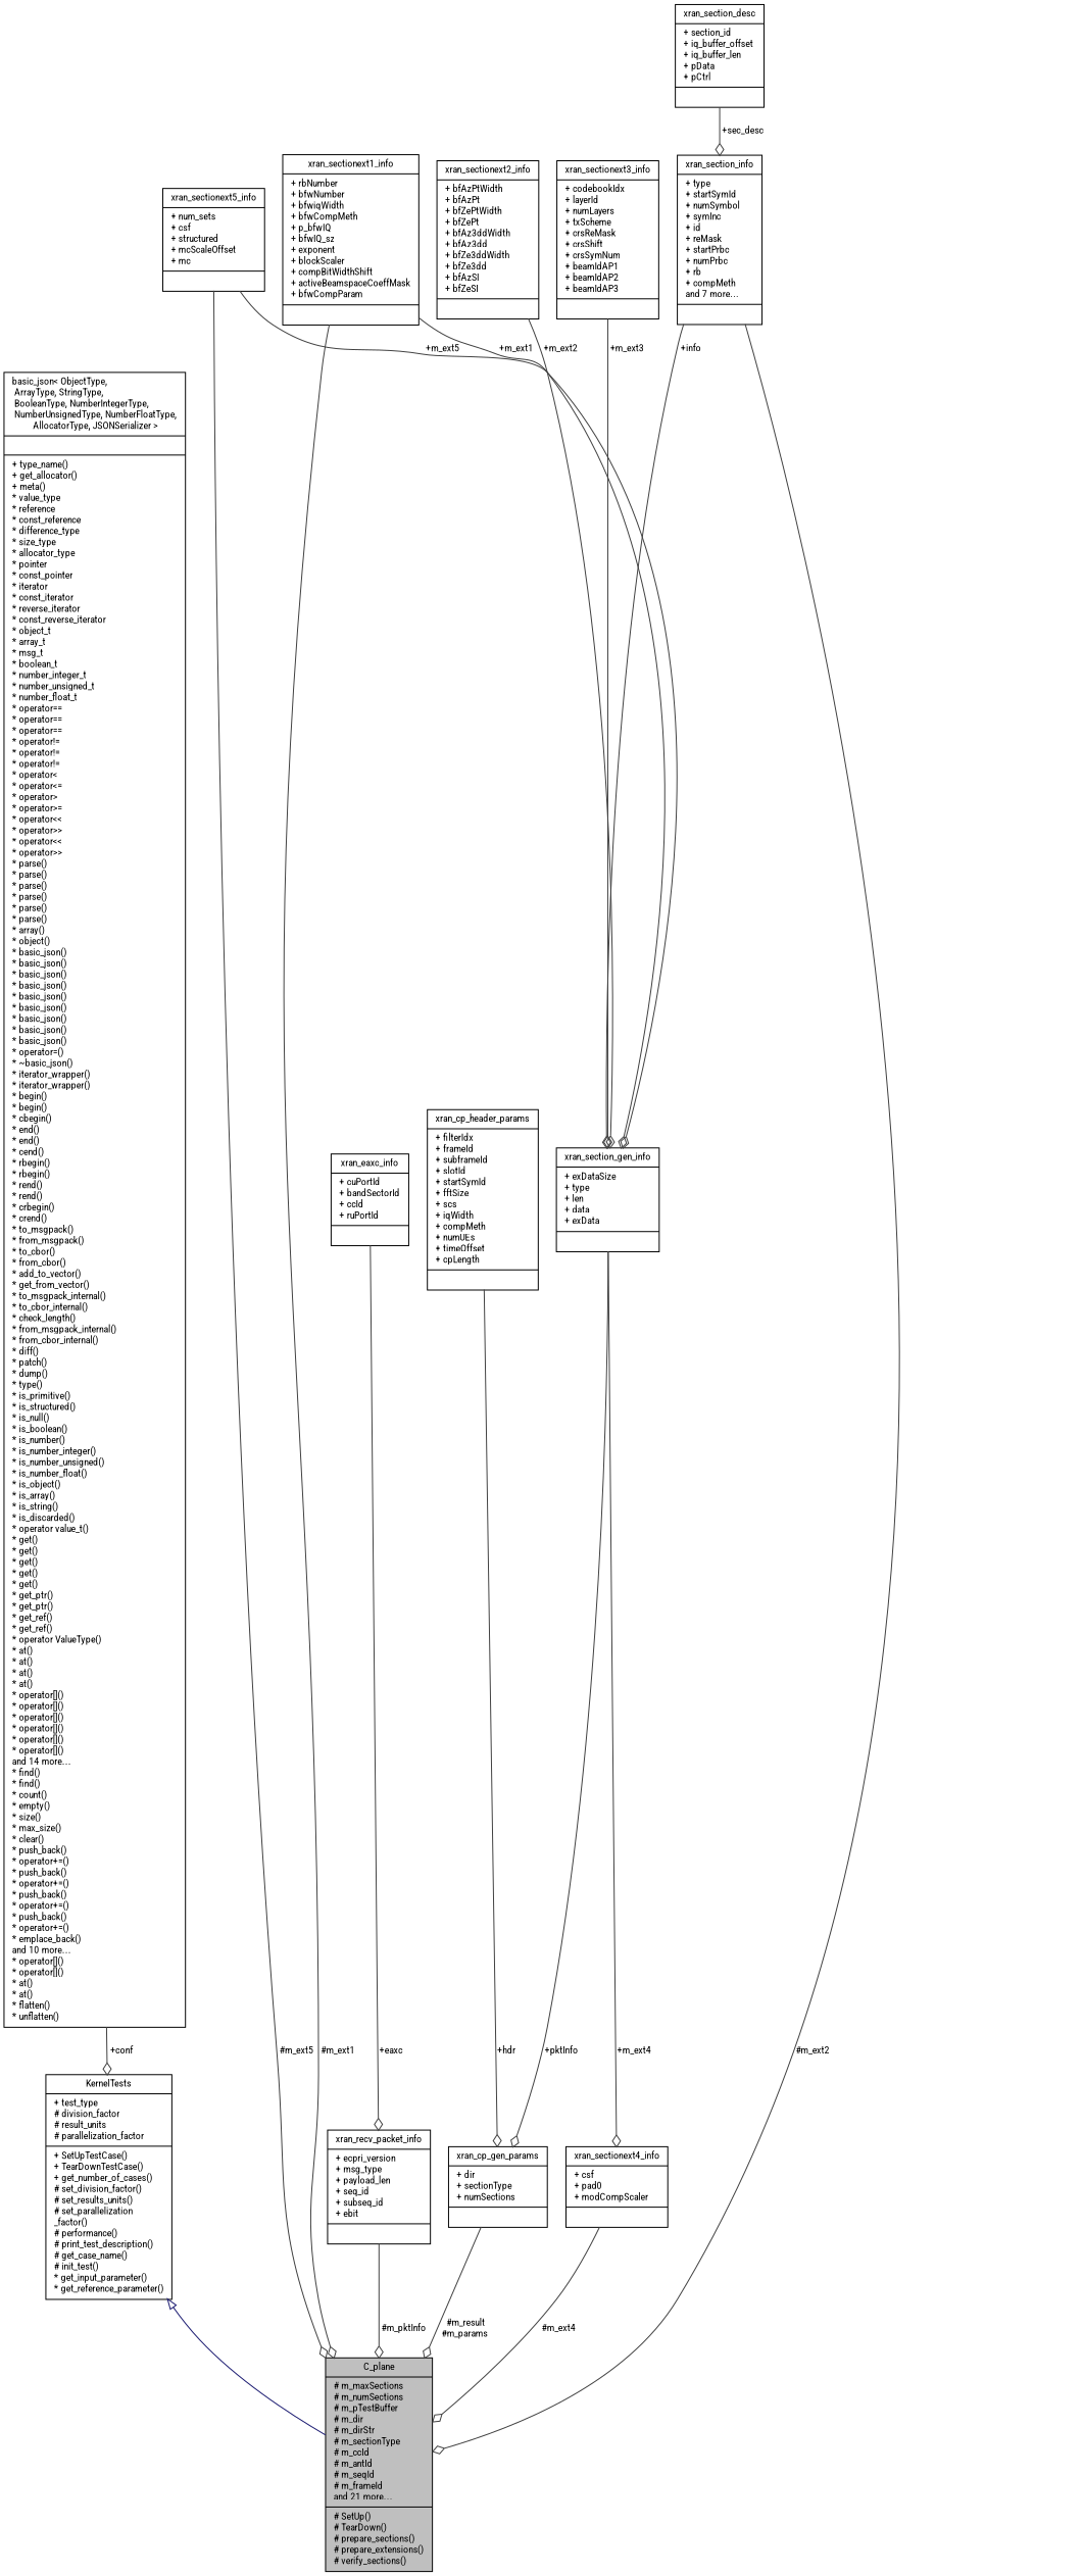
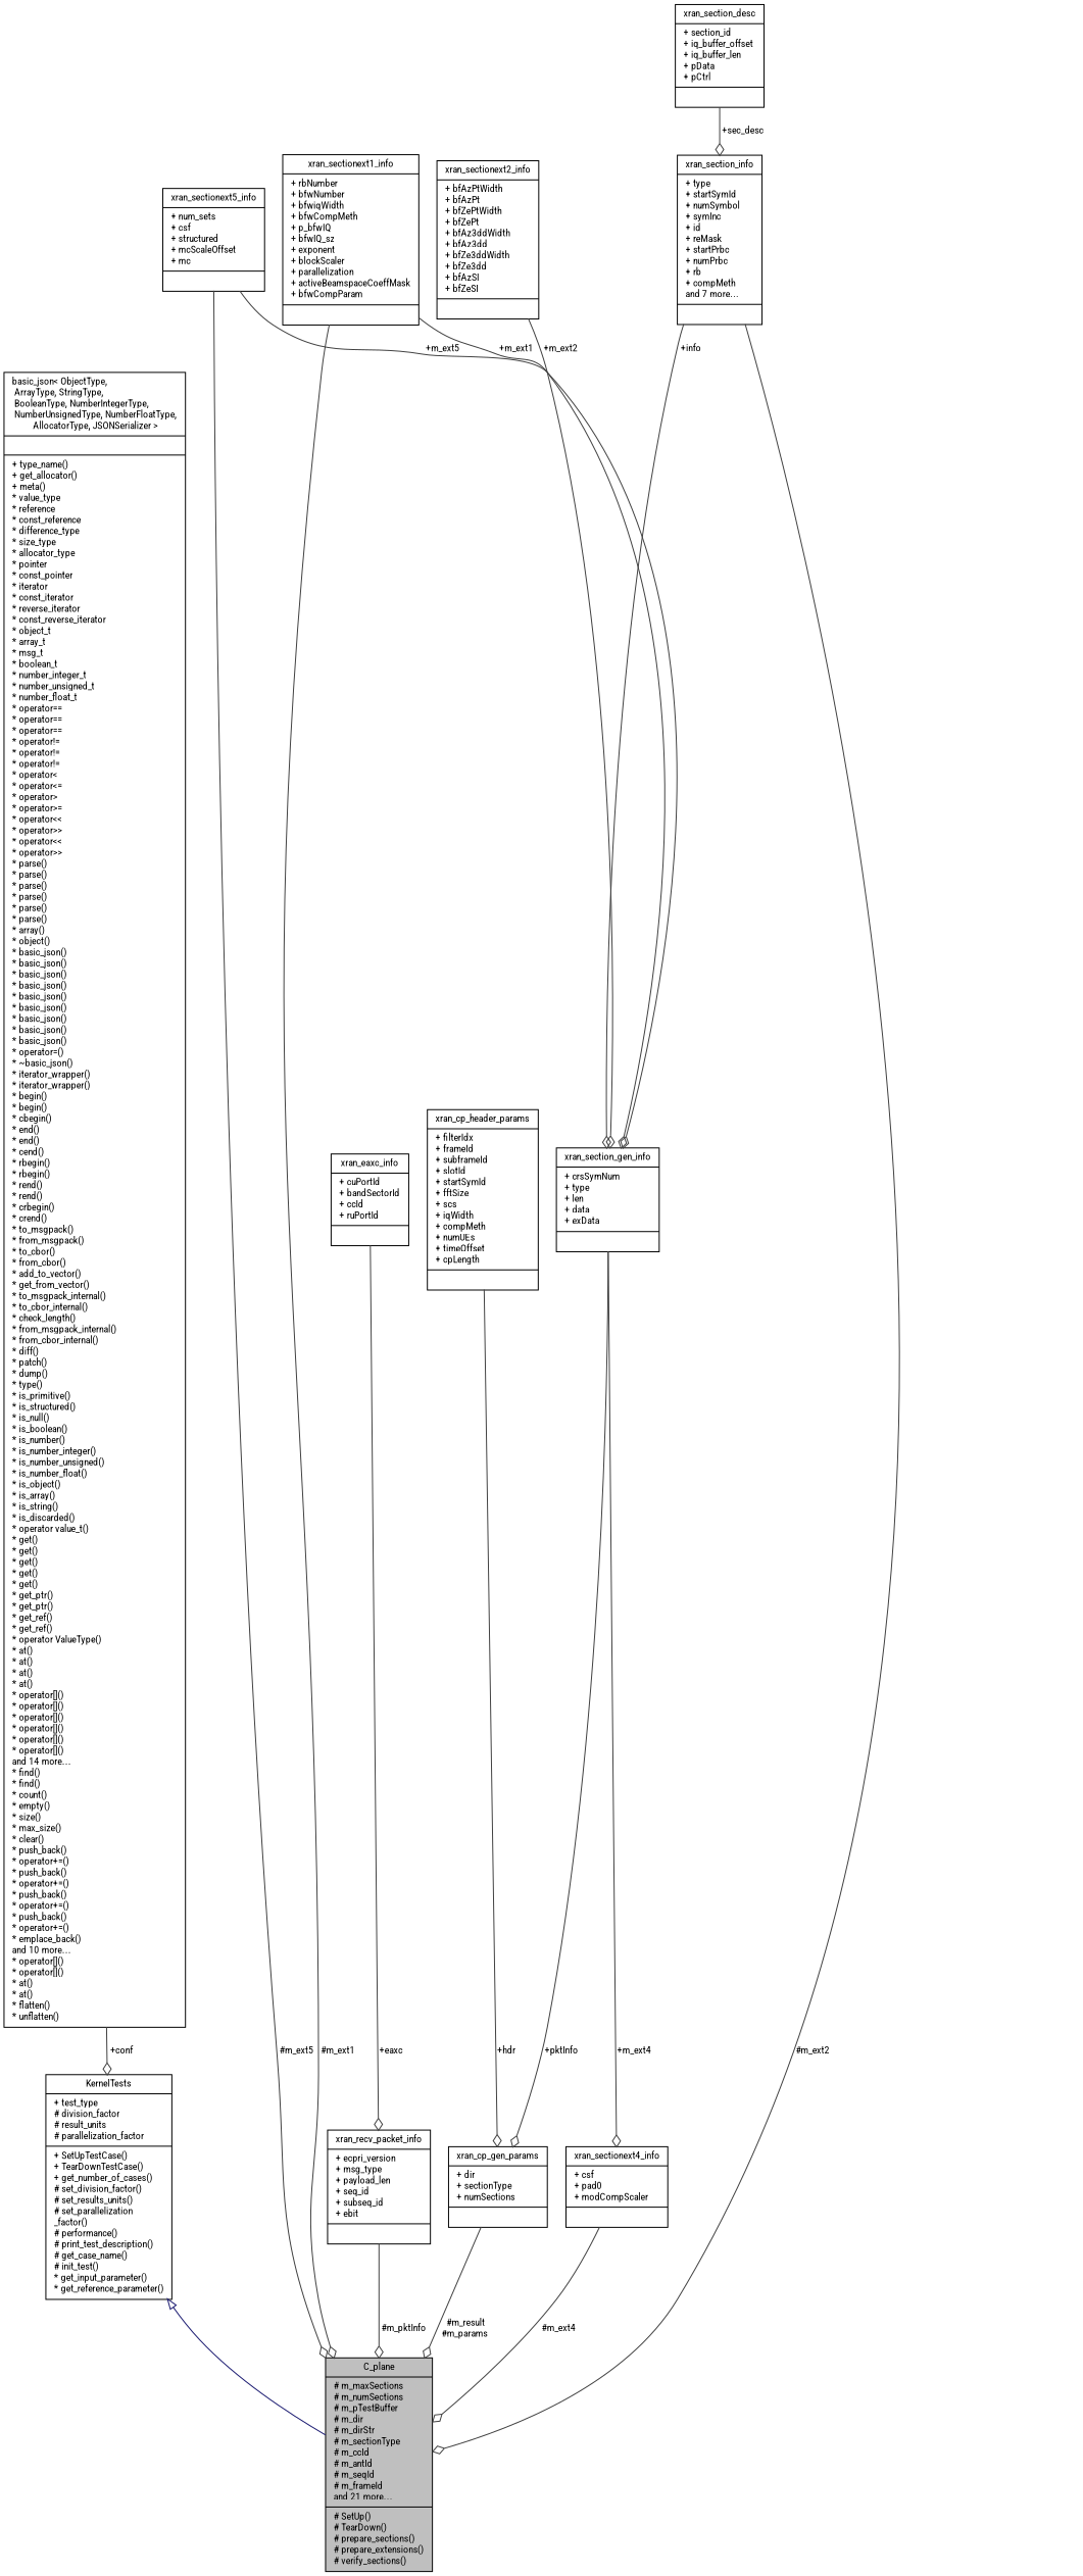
  digraph {
    fontname="Roboto Condensed"
    node [color=black fillcolor=white fontname="Roboto Condensed" fontsize=10 shape=record style=filled]
    edge [color=grey25 fontname="Roboto Condensed" fontsize=10 labelfontname=Helvetica labelfontsize=10 style=solid arrowhead=odiamond]
    n1 [fillcolor=grey75 fontcolor=black height=0.2 label="{C_plane\n|# m_maxSections\l# m_numSections\l# m_pTestBuffer\l# m_dir\l# m_dirStr\l# m_sectionType\l# m_ccId\l# m_antId\l# m_seqId\l# m_frameId\land 21 more...\l|# SetUp()\l# TearDown()\l# prepare_sections()\l# prepare_extensions()\l# verify_sections()\l}" width=0.4]
    n2 [height=0.2 label="{KernelTests\n|+ test_type\l# division_factor\l# result_units\l# parallelization_factor\l|+ SetUpTestCase()\l+ TearDownTestCase()\l+ get_number_of_cases()\l# set_division_factor()\l# set_results_units()\l# set_parallelization\l_factor()\l# performance()\l# print_test_description()\l# get_case_name()\l# init_test()\l* get_input_parameter()\l* get_reference_parameter()\l}" width=0.4]
    n3 [height=0.2 label="{basic_json\< ObjectType,\l ArrayType, StringType,\l BooleanType, NumberIntegerType,\l NumberUnsignedType, NumberFloatType,\l AllocatorType, JSONSerializer \>\n||+ type_name()\l+ get_allocator()\l+ meta()\l* value_type\l* reference\l* const_reference\l* difference_type\l* size_type\l* allocator_type\l* pointer\l* const_pointer\l* iterator\l* const_iterator\l* reverse_iterator\l* const_reverse_iterator\l* object_t\l* array_t\l* msg_t\l* boolean_t\l* number_integer_t\l* number_unsigned_t\l* number_float_t\l* operator==\l* operator==\l* operator==\l* operator!=\l* operator!=\l* operator!=\l* operator\<\l* operator\<=\l* operator\>\l* operator\>=\l* operator\<\<\l* operator\>\>\l* operator\<\<\l* operator\>\>\l* parse()\l* parse()\l* parse()\l* parse()\l* parse()\l* parse()\l* array()\l* object()\l* basic_json()\l* basic_json()\l* basic_json()\l* basic_json()\l* basic_json()\l* basic_json()\l* basic_json()\l* basic_json()\l* basic_json()\l* operator=()\l* ~basic_json()\l* iterator_wrapper()\l* iterator_wrapper()\l* begin()\l* begin()\l* cbegin()\l* end()\l* end()\l* cend()\l* rbegin()\l* rbegin()\l* rend()\l* rend()\l* crbegin()\l* crend()\l* to_msgpack()\l* from_msgpack()\l* to_cbor()\l* from_cbor()\l* add_to_vector()\l* get_from_vector()\l* to_msgpack_internal()\l* to_cbor_internal()\l* check_length()\l* from_msgpack_internal()\l* from_cbor_internal()\l* diff()\l* patch()\l* dump()\l* type()\l* is_primitive()\l* is_structured()\l* is_null()\l* is_boolean()\l* is_number()\l* is_number_integer()\l* is_number_unsigned()\l* is_number_float()\l* is_object()\l* is_array()\l* is_string()\l* is_discarded()\l* operator value_t()\l* get()\l* get()\l* get()\l* get()\l* get()\l* get_ptr()\l* get_ptr()\l* get_ref()\l* get_ref()\l* operator ValueType()\l* at()\l* at()\l* at()\l* at()\l* operator[]()\l* operator[]()\l* operator[]()\l* operator[]()\l* operator[]()\l* operator[]()\land 14 more...\l* find()\l* find()\l* count()\l* empty()\l* size()\l* max_size()\l* clear()\l* push_back()\l* operator+=()\l* push_back()\l* operator+=()\l* push_back()\l* operator+=()\l* push_back()\l* operator+=()\l* emplace_back()\land 10 more...\l* operator[]()\l* operator[]()\l* at()\l* at()\l* flatten()\l* unflatten()\l}" width=0.4]
    n4 [height=0.2 label="{xran_sectionext5_info\n|+ num_sets\l+ csf\l+ structured\l+ mcScaleOffset\l+ mc\l|}" width=0.4]
-   n5 [height=0.2 label="{xran_section_gen_info\n|+ exDataSize\l+ type\l+ len\l+ data\l+ exData\l|}" width=0.4]
+   n5 [height=0.2 label="{xran_section_gen_info\n|+ crsSymNum\l+ type\l+ len\l+ data\l+ exData\l|}" width=0.4]
    n6 [height=0.2 label="{xran_sectionext4_info\n|+ csf\l+ pad0\l+ modCompScaler\l|}" width=0.4]
    n7 [height=0.2 label="{xran_cp_gen_params\n|+ dir\l+ sectionType\l+ numSections\l|}" width=0.4]
    n8 [height=0.2 label="{xran_recv_packet_info\n|+ ecpri_version\l+ msg_type\l+ payload_len\l+ seq_id\l+ subseq_id\l+ ebit\l|}" width=0.4]
    n9 [height=0.2 label="{xran_eaxc_info\n|+ cuPortId\l+ bandSectorId\l+ ccId\l+ ruPortId\l|}" width=0.4]
    n10 [height=0.2 label="{xran_sectionext2_info\n|+ bfAzPtWidth\l+ bfAzPt\l+ bfZePtWidth\l+ bfZePt\l+ bfAz3ddWidth\l+ bfAz3dd\l+ bfZe3ddWidth\l+ bfZe3dd\l+ bfAzSI\l+ bfZeSI\l|}" width=0.4]
    n11 [height=0.2 label="{xran_cp_header_params\n|+ filterIdx\l+ frameId\l+ subframeId\l+ slotId\l+ startSymId\l+ fftSize\l+ scs\l+ iqWidth\l+ compMeth\l+ numUEs\l+ timeOffset\l+ cpLength\l|}" width=0.4]
-   n12 [height=0.2 label="{xran_sectionext3_info\n|+ codebookIdx\l+ layerId\l+ numLayers\l+ txScheme\l+ crsReMask\l+ crsShift\l+ crsSymNum\l+ beamIdAP1\l+ beamIdAP2\l+ beamIdAP3\l|}" width=0.4]
-   n13 [height=0.2 label="{xran_sectionext1_info\n|+ rbNumber\l+ bfwNumber\l+ bfwiqWidth\l+ bfwCompMeth\l+ p_bfwIQ\l+ bfwIQ_sz\l+ exponent\l+ blockScaler\l+ compBitWidthShift\l+ activeBeamspaceCoeffMask\l+ bfwCompParam\l|}" width=0.4]
+   n13 [height=0.2 label="{xran_sectionext1_info\n|+ rbNumber\l+ bfwNumber\l+ bfwiqWidth\l+ bfwCompMeth\l+ p_bfwIQ\l+ bfwIQ_sz\l+ exponent\l+ blockScaler\l+ parallelization\l+ activeBeamspaceCoeffMask\l+ bfwCompParam\l|}" width=0.4]
    n14 [height=0.2 label="{xran_section_info\n|+ type\l+ startSymId\l+ numSymbol\l+ symInc\l+ id\l+ reMask\l+ startPrbc\l+ numPrbc\l+ rb\l+ compMeth\land 7 more...\l|}" width=0.4]
    n15 [height=0.2 label="{xran_section_desc\n|+ section_id\l+ iq_buffer_offset\l+ iq_buffer_len\l+ pData\l+ pCtrl\l|}" width=0.4]
    n2 -> n1 [arrowtail=onormal color=midnightblue dir=back arrowhead=""]
    n3 -> n2 [label=" +conf"]
    n4 -> n1 [label=" #m_ext5"]
    n4 -> n5 [label=" +m_ext5"]
    n5 -> n6 [label=" +m_ext4"]
    n5 -> n7 [label=" +pktInfo"]
    n6 -> n1 [label=" #m_ext4"]
    n7 -> n1 [label=" #m_result\n#m_params"]
    n8 -> n1 [label=" #m_pktInfo"]
    n9 -> n8 [label=" +eaxc"]
    n10 -> n5 [label=" +m_ext2"]
    n11 -> n7 [label=" +hdr"]
-   n12 -> n5 [label=" +m_ext3"]
    n13 -> n1 [label=" #m_ext1"]
    n13 -> n5 [label=" +m_ext1"]
    n14 -> n1 [label=" #m_ext2"]
    n14 -> n5 [label=" +info"]
    n15 -> n14 [label=" +sec_desc"]
  }
